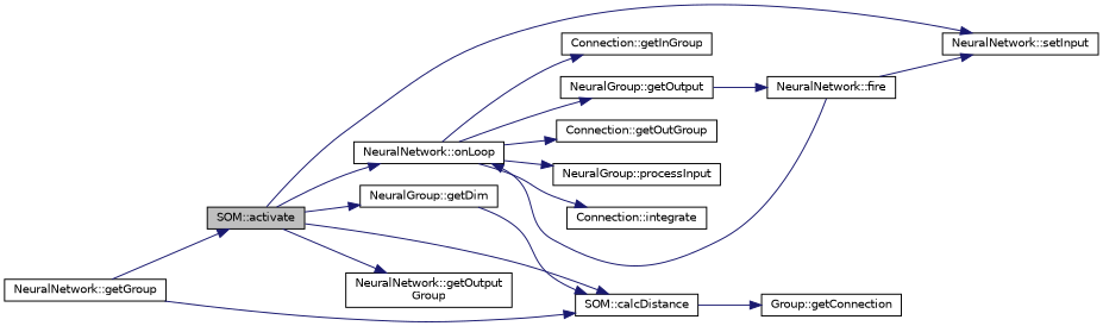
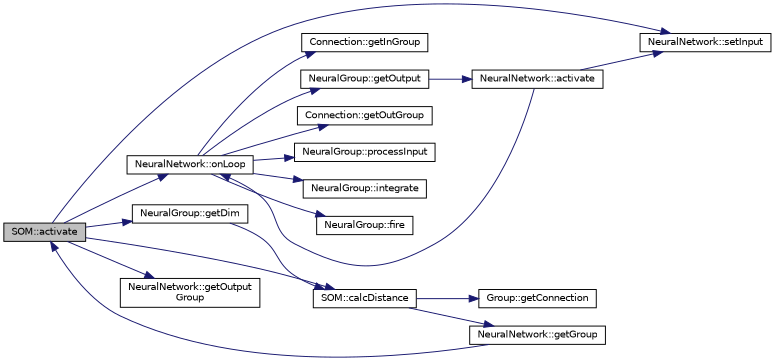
  digraph {
    rankdir=LR
    node [color=black fillcolor=white fontname=Helvetica fontsize=10 shape=record style=filled]
    edge [color=midnightblue fontname=Helvetica fontsize=10 labelfontname=Helvetica labelfontsize=10 style=solid]
    n1 [fillcolor=grey75 fontcolor=black height=0.2 label="SOM::activate" width=0.4]
    n2 [height=0.2 label="NeuralNetwork::setInput" width=0.4]
    n3 [height=0.2 label="NeuralNetwork::onLoop" width=0.4]
    n4 [height=0.2 label="NeuralGroup::getDim" width=0.4]
    n5 [height=0.2 label="SOM::calcDistance" width=0.4]
    n6 [height=0.2 label="NeuralNetwork::getOutput\lGroup" width=0.4]
    n7 [height=0.2 label="Connection::getInGroup" width=0.4]
    n8 [height=0.2 label="NeuralGroup::getOutput" width=0.4]
    n9 [height=0.2 label="Connection::getOutGroup" width=0.4]
    n10 [height=0.2 label="NeuralGroup::processInput" width=0.4]
-   n11 [height=0.2 label="Connection::integrate" width=0.4]
+   n11 [height=0.2 label="NeuralGroup::integrate" width=0.4]
+   n12 [height=0.2 label="NeuralGroup::fire" width=0.4]
    n13 [height=0.2 label="NeuralNetwork::getGroup" width=0.4]
    n14 [height=0.2 label="Group::getConnection" width=0.4]
-   n15 [height=0.2 label="NeuralNetwork::fire" width=0.4]
+   n15 [height=0.2 label="NeuralNetwork::activate" width=0.4]
    n1 -> n2
    n1 -> n3
    n1 -> n4
    n1 -> n5
    n1 -> n6
    n3 -> n7
    n3 -> n8
    n3 -> n9
    n3 -> n10
    n3 -> n11
+   n3 -> n12
    n4 -> n5
-   n13 -> n5
+   n5 -> n13
    n5 -> n14
    n8 -> n15
    n13 -> n1
    n15 -> n2
    n15 -> n3
  }
